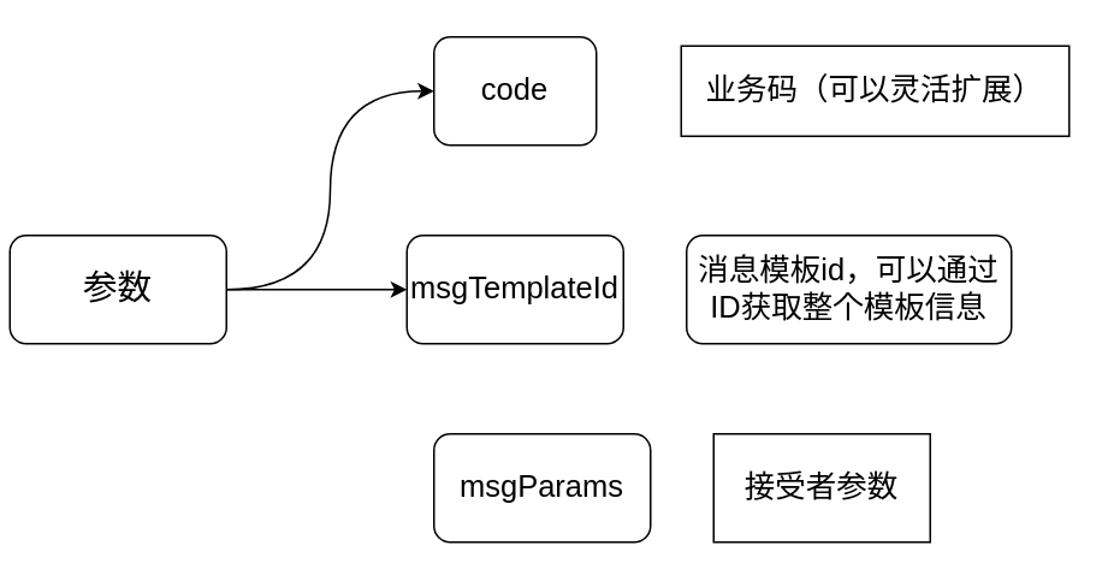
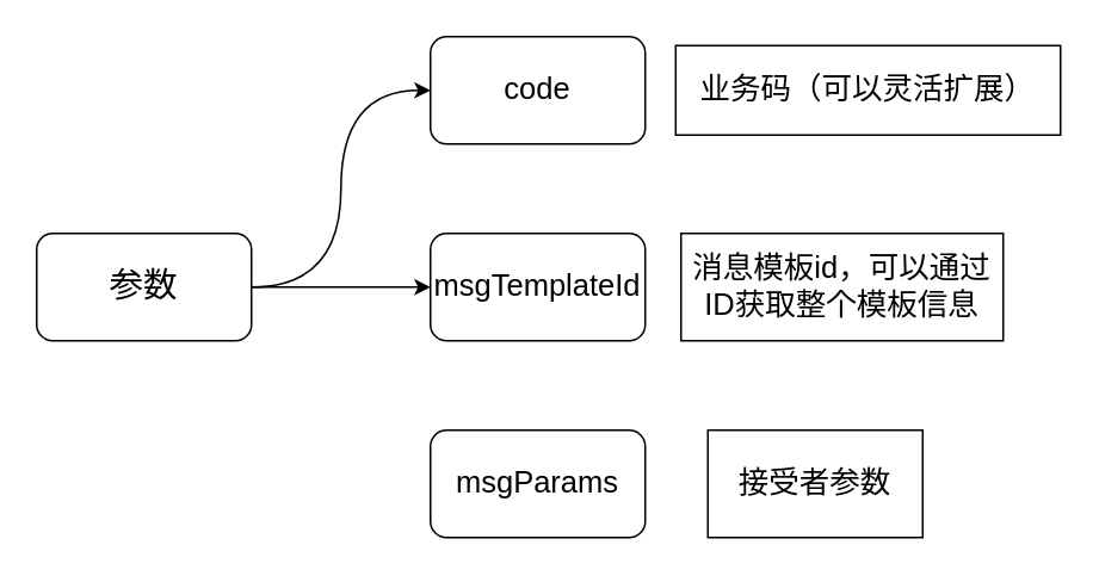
  <mxCell id="0" />
  <mxCell id="1" parent="0" />
  <mxCell id="2" style="edgeStyle=orthogonalEdgeStyle;orthogonalLoop=1;jettySize=auto;html=1;entryX=0;entryY=0.5;entryDx=0;entryDy=0;curved=1;" edge="1" parent="1" source="4" target="5"><mxGeometry relative="1" as="geometry" /></mxCell>
  <mxCell id="3" style="edgeStyle=orthogonalEdgeStyle;orthogonalLoop=1;jettySize=auto;html=1;entryX=0;entryY=0.5;entryDx=0;entryDy=0;curved=1;" edge="1" parent="1" source="4" target="6"><mxGeometry relative="1" as="geometry" /></mxCell>
- <mxCell id="4" value="参数" style="rounded=1;whiteSpace=wrap;html=1;fontSize=19;" vertex="1" parent="1"><mxGeometry x="5" y="130" width="120" height="60" as="geometry" /></mxCell>
- <mxCell id="5" value="code" style="rounded=1;whiteSpace=wrap;html=1;fontSize=17;" vertex="1" parent="1"><mxGeometry x="240" y="20" width="90" height="60" as="geometry" /></mxCell>
- <mxCell id="6" value="msgTemplateId" style="rounded=1;whiteSpace=wrap;html=1;fontSize=17;" vertex="1" parent="1"><mxGeometry x="225" y="130" width="120" height="60" as="geometry" /></mxCell>
+ <mxCell id="4" value="参数" style="rounded=1;whiteSpace=wrap;html=1;fontSize=19;" vertex="1" parent="1"><mxGeometry x="20" y="130" width="120" height="60" as="geometry" /></mxCell>
+ <mxCell id="5" value="code" style="rounded=1;whiteSpace=wrap;html=1;fontSize=17;" vertex="1" parent="1"><mxGeometry x="240" y="20" width="120" height="60" as="geometry" /></mxCell>
+ <mxCell id="6" value="msgTemplateId" style="rounded=1;whiteSpace=wrap;html=1;fontSize=17;" vertex="1" parent="1"><mxGeometry x="240" y="130" width="120" height="60" as="geometry" /></mxCell>
  <mxCell id="7" value="msgParams" style="rounded=1;whiteSpace=wrap;html=1;fontSize=17;" vertex="1" parent="1"><mxGeometry x="240" y="240" width="120" height="60" as="geometry" /></mxCell>
  <mxCell id="8" value="业务码（可以灵活扩展）" style="rounded=0;whiteSpace=wrap;html=1;fontSize=17;" vertex="1" parent="1"><mxGeometry x="377" y="25" width="215" height="50" as="geometry" /></mxCell>
- <mxCell id="9" value="消息模板id，可以通过ID获取整个模板信息" style="whiteSpace=wrap;html=1;fontSize=17;rounded=1;" vertex="1" parent="1"><mxGeometry x="380" y="130" width="180" height="60" as="geometry" /></mxCell>
+ <mxCell id="9" value="消息模板id，可以通过ID获取整个模板信息" style="rounded=0;whiteSpace=wrap;html=1;fontSize=17;" vertex="1" parent="1"><mxGeometry x="380" y="130" width="180" height="60" as="geometry" /></mxCell>
  <mxCell id="10" value="接受者参数" style="rounded=0;whiteSpace=wrap;html=1;fontSize=17;" vertex="1" parent="1"><mxGeometry x="395" y="240" width="120" height="60" as="geometry" /></mxCell>
